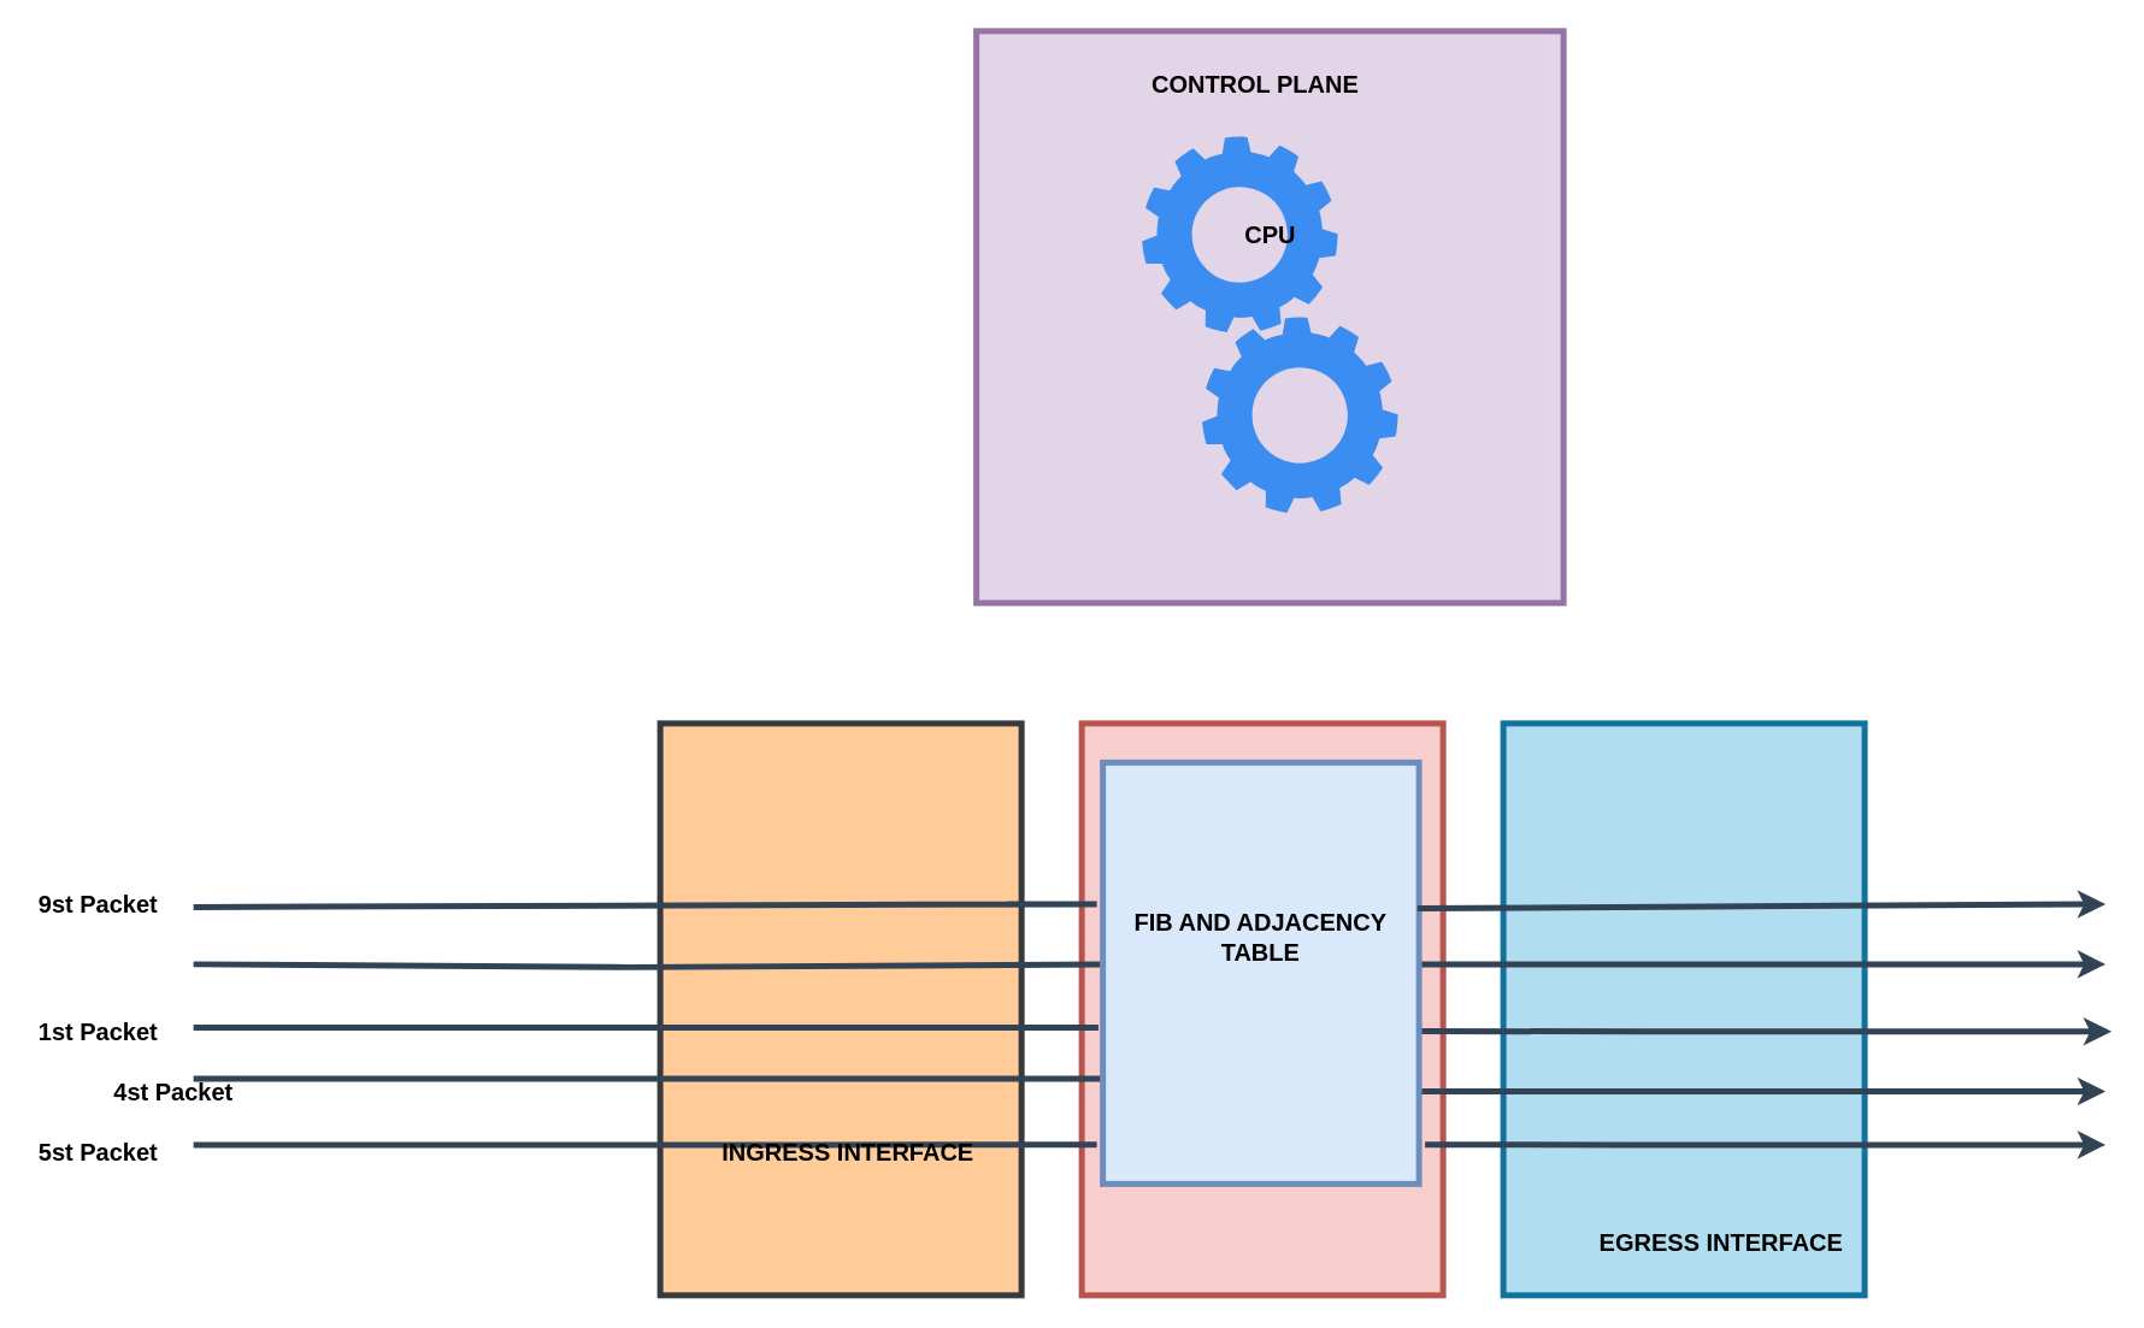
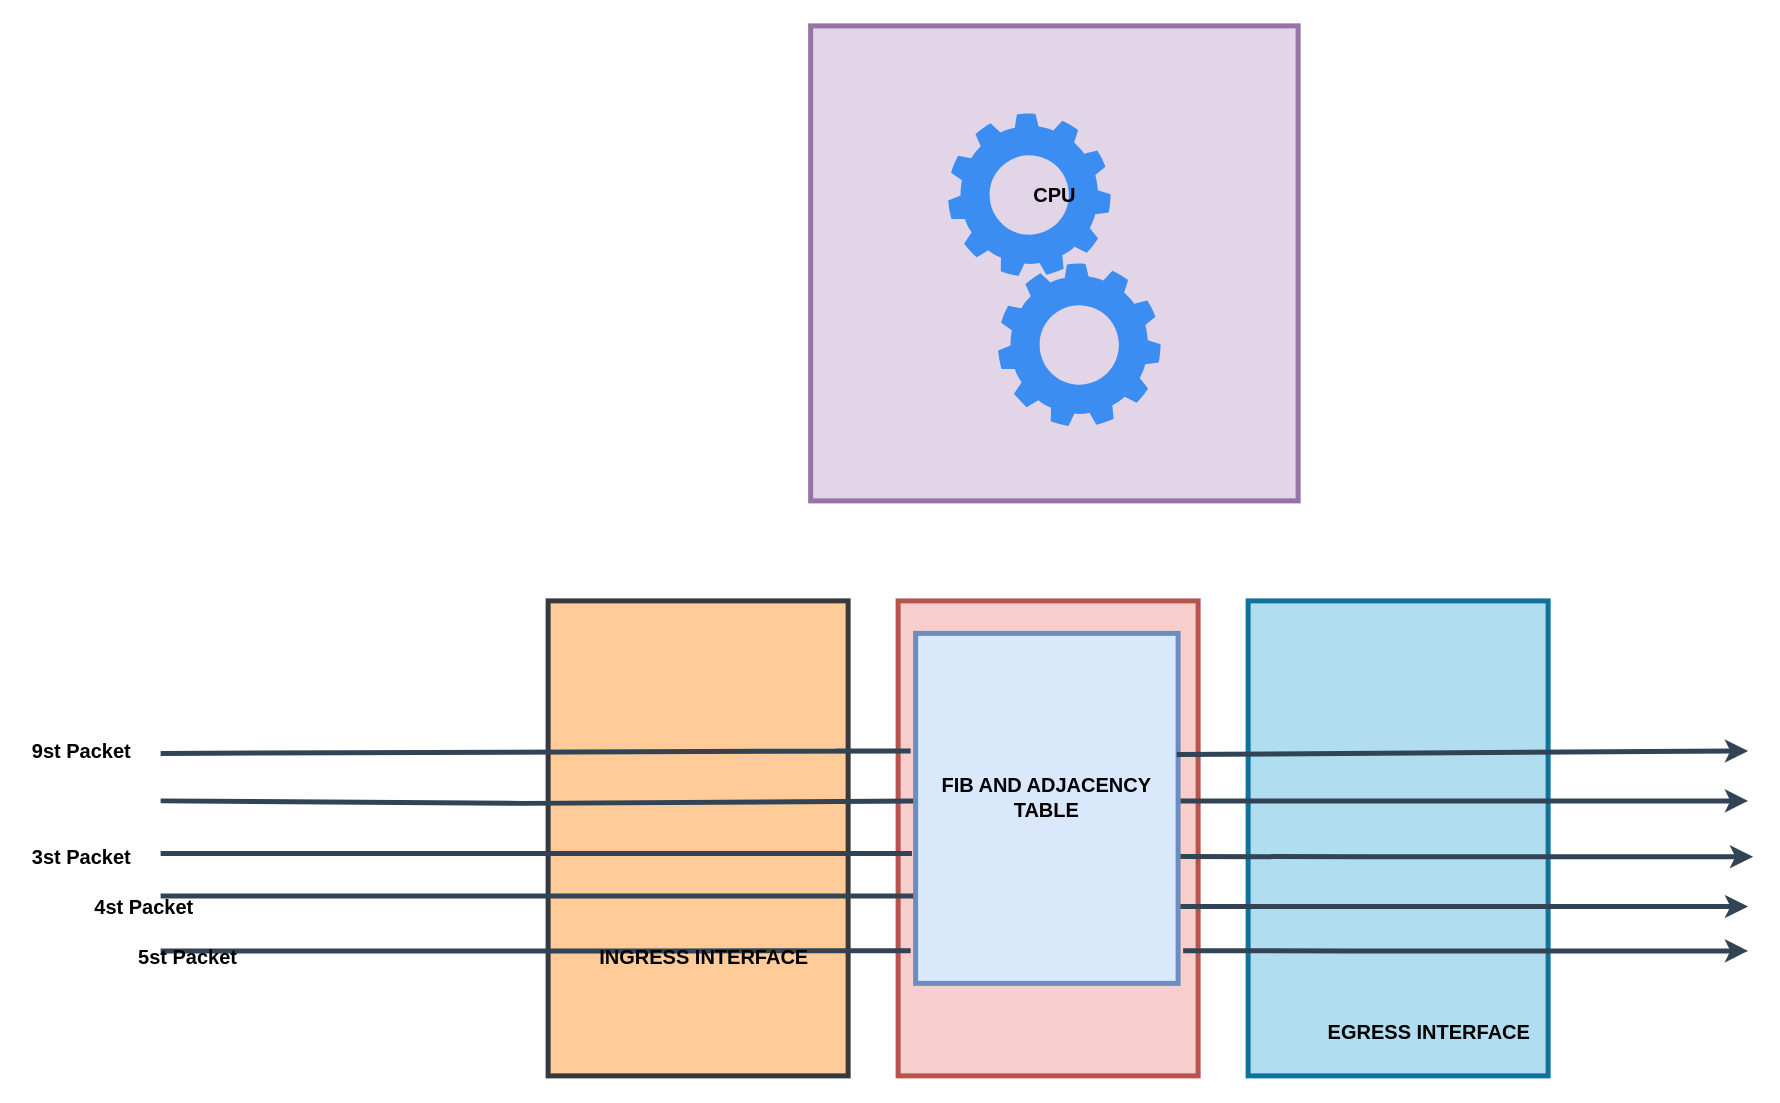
  <mxCell id="0" />
  <mxCell id="1" parent="0" />
  <mxCell id="2" value="" style="rounded=0;whiteSpace=wrap;html=1;strokeWidth=4;fillColor=#e1d5e7;strokeColor=#9673a6;" vertex="1" parent="1"><mxGeometry x="648" y="20" width="390" height="380" as="geometry" /></mxCell>
  <mxCell id="3" value="" style="sketch=0;html=1;aspect=fixed;strokeColor=none;shadow=0;fillColor=#3B8DF1;verticalAlign=top;labelPosition=center;verticalLabelPosition=bottom;shape=mxgraph.gcp2.gear" vertex="1" parent="1"><mxGeometry x="758" y="90" width="130" height="130" as="geometry" /></mxCell>
  <mxCell id="4" value="CPU" style="text;html=1;align=center;verticalAlign=middle;resizable=0;points=[];autosize=1;strokeColor=none;fillColor=none;fontStyle=1;fontSize=16;" vertex="1" parent="1"><mxGeometry x="813" y="140" width="60" height="30" as="geometry" /></mxCell>
  <mxCell id="5" value="" style="sketch=0;html=1;aspect=fixed;strokeColor=none;shadow=0;fillColor=#3B8DF1;verticalAlign=top;labelPosition=center;verticalLabelPosition=bottom;shape=mxgraph.gcp2.gear" vertex="1" parent="1"><mxGeometry x="798" y="210" width="130" height="130" as="geometry" /></mxCell>
- <mxCell id="6" value="CONTROL PLANE" style="text;html=1;align=center;verticalAlign=middle;resizable=0;points=[];autosize=1;strokeColor=none;fillColor=none;fontStyle=1;fontSize=16;" vertex="1" parent="1"><mxGeometry x="753" y="40" width="160" height="30" as="geometry" /></mxCell>
  <mxCell id="7" value="" style="rounded=0;whiteSpace=wrap;html=1;strokeWidth=4;fillColor=#ffcc99;strokeColor=#36393d;" vertex="1" parent="1"><mxGeometry x="438" y="480" width="240" height="380" as="geometry" /></mxCell>
  <mxCell id="8" value="" style="rounded=0;whiteSpace=wrap;html=1;strokeWidth=4;fillColor=#f8cecc;strokeColor=#b85450;" vertex="1" parent="1"><mxGeometry x="718" y="480" width="240" height="380" as="geometry" /></mxCell>
  <mxCell id="9" value="" style="rounded=0;whiteSpace=wrap;html=1;strokeWidth=4;fillColor=#b1ddf0;strokeColor=#10739e;" vertex="1" parent="1"><mxGeometry x="998" y="480" width="240" height="380" as="geometry" /></mxCell>
  <mxCell id="10" value="" style="endArrow=none;html=1;rounded=0;strokeWidth=4;endFill=0;fillColor=#647687;strokeColor=#314354;exitX=-0.019;exitY=0.907;exitDx=0;exitDy=0;exitPerimeter=0;" edge="1" parent="1" source="24"><mxGeometry width="50" height="50" relative="1" as="geometry"><mxPoint x="698" y="760" as="sourcePoint" /><mxPoint x="128" y="760" as="targetPoint" /><Array as="points"><mxPoint x="535" y="760" /></Array></mxGeometry></mxCell>
  <mxCell id="11" value="" style="endArrow=none;html=1;rounded=0;strokeWidth=4;endFill=0;fillColor=#647687;strokeColor=#314354;exitX=0;exitY=0.75;exitDx=0;exitDy=0;" edge="1" parent="1" source="24"><mxGeometry width="50" height="50" relative="1" as="geometry"><mxPoint x="758" y="276" as="sourcePoint" /><mxPoint x="128" y="716" as="targetPoint" /><Array as="points"><mxPoint x="490" y="716" /></Array></mxGeometry></mxCell>
  <mxCell id="12" value="" style="endArrow=none;html=1;rounded=0;strokeWidth=4;endFill=0;fillColor=#647687;strokeColor=#314354;exitX=-0.014;exitY=0.629;exitDx=0;exitDy=0;exitPerimeter=0;" edge="1" parent="1" source="24"><mxGeometry width="50" height="50" relative="1" as="geometry"><mxPoint x="758" y="242" as="sourcePoint" /><mxPoint x="128" y="682" as="targetPoint" /><Array as="points"><mxPoint x="456" y="682" /></Array></mxGeometry></mxCell>
  <mxCell id="13" value="" style="endArrow=none;html=1;rounded=0;strokeWidth=4;endFill=0;fillColor=#647687;strokeColor=#314354;exitX=-0.005;exitY=0.479;exitDx=0;exitDy=0;exitPerimeter=0;" edge="1" parent="1" source="24"><mxGeometry width="50" height="50" relative="1" as="geometry"><mxPoint x="758" y="202" as="sourcePoint" /><mxPoint x="128" y="640" as="targetPoint" /><Array as="points"><mxPoint x="418" y="642" /></Array></mxGeometry></mxCell>
  <mxCell id="14" value="" style="endArrow=classic;html=1;rounded=0;fillColor=#647687;strokeColor=#314354;strokeWidth=4;exitX=0.981;exitY=0.479;exitDx=0;exitDy=0;exitPerimeter=0;" edge="1" parent="1" source="24"><mxGeometry width="50" height="50" relative="1" as="geometry"><mxPoint x="968" y="640" as="sourcePoint" /><mxPoint x="1398" y="640" as="targetPoint" /><Array as="points"><mxPoint x="1188" y="640" /></Array></mxGeometry></mxCell>
  <mxCell id="15" value="" style="endArrow=classic;html=1;rounded=0;fillColor=#647687;strokeColor=#314354;strokeWidth=4;" edge="1" parent="1"><mxGeometry width="50" height="50" relative="1" as="geometry"><mxPoint x="942" y="684.5" as="sourcePoint" /><mxPoint x="1402" y="684.7" as="targetPoint" /><Array as="points"><mxPoint x="1092" y="684.7" /><mxPoint x="1162" y="684.7" /></Array></mxGeometry></mxCell>
  <mxCell id="16" value="" style="endArrow=classic;html=1;rounded=0;fillColor=#647687;strokeColor=#314354;strokeWidth=4;" edge="1" parent="1"><mxGeometry width="50" height="50" relative="1" as="geometry"><mxPoint x="942" y="724.5" as="sourcePoint" /><mxPoint x="1398" y="724.5" as="targetPoint" /><Array as="points"><mxPoint x="988" y="724.5" /><mxPoint x="1118" y="724.5" /></Array></mxGeometry></mxCell>
  <mxCell id="17" value="" style="endArrow=classic;html=1;rounded=0;fillColor=#647687;strokeColor=#314354;strokeWidth=4;exitX=1.019;exitY=0.907;exitDx=0;exitDy=0;exitPerimeter=0;" edge="1" parent="1" source="24"><mxGeometry width="50" height="50" relative="1" as="geometry"><mxPoint x="928" y="322" as="sourcePoint" /><mxPoint x="1398" y="760" as="targetPoint" /><Array as="points"><mxPoint x="1078" y="760" /></Array></mxGeometry></mxCell>
  <mxCell id="18" value="INGRESS INTERFACE" style="text;html=1;strokeColor=none;fillColor=none;align=center;verticalAlign=middle;whiteSpace=wrap;rounded=0;strokeWidth=5;fontSize=16;fontStyle=1" vertex="1" parent="1"><mxGeometry x="473" y="750" width="180" height="30" as="geometry" /></mxCell>
  <mxCell id="19" value="EGRESS INTERFACE" style="text;html=1;strokeColor=none;fillColor=none;align=center;verticalAlign=middle;whiteSpace=wrap;rounded=0;strokeWidth=5;fontSize=16;fontStyle=1" vertex="1" parent="1"><mxGeometry x="1053" y="810" width="180" height="30" as="geometry" /></mxCell>
  <mxCell id="20" value="9st Packet" style="text;html=1;strokeColor=none;fillColor=none;align=center;verticalAlign=middle;whiteSpace=wrap;rounded=0;strokeWidth=5;fontSize=16;fontStyle=1" vertex="1" parent="1"><mxGeometry x="20" y="585" width="90" height="30" as="geometry" /></mxCell>
- <mxCell id="21" value="1st Packet" style="text;html=1;strokeColor=none;fillColor=none;align=center;verticalAlign=middle;whiteSpace=wrap;rounded=0;strokeWidth=5;fontSize=16;fontStyle=1" vertex="1" parent="1"><mxGeometry x="20" y="670" width="90" height="30" as="geometry" /></mxCell>
+ <mxCell id="21" value="3st Packet" style="text;html=1;strokeColor=none;fillColor=none;align=center;verticalAlign=middle;whiteSpace=wrap;rounded=0;strokeWidth=5;fontSize=16;fontStyle=1" vertex="1" parent="1"><mxGeometry x="20" y="670" width="90" height="30" as="geometry" /></mxCell>
  <mxCell id="22" value="4st Packet" style="text;html=1;strokeColor=none;fillColor=none;align=center;verticalAlign=middle;whiteSpace=wrap;rounded=0;strokeWidth=5;fontSize=16;fontStyle=1" vertex="1" parent="1"><mxGeometry x="70" y="710" width="90" height="30" as="geometry" /></mxCell>
- <mxCell id="23" value="5st Packet" style="text;html=1;strokeColor=none;fillColor=none;align=center;verticalAlign=middle;whiteSpace=wrap;rounded=0;strokeWidth=5;fontSize=16;fontStyle=1" vertex="1" parent="1"><mxGeometry x="20" y="750" width="90" height="30" as="geometry" /></mxCell>
+ <mxCell id="23" value="5st Packet" style="text;html=1;strokeColor=none;fillColor=none;align=center;verticalAlign=middle;whiteSpace=wrap;rounded=0;strokeWidth=5;fontSize=16;fontStyle=1" vertex="1" parent="1"><mxGeometry x="105" y="750" width="90" height="30" as="geometry" /></mxCell>
  <mxCell id="24" value="" style="rounded=0;whiteSpace=wrap;html=1;strokeWidth=4;fillColor=#dae8fc;strokeColor=#6c8ebf;" vertex="1" parent="1"><mxGeometry x="732" y="506" width="210" height="280" as="geometry" /></mxCell>
- <mxCell id="25" value="FIB AND ADJACENCY TABLE" style="text;html=1;strokeColor=none;fillColor=none;align=center;verticalAlign=middle;whiteSpace=wrap;rounded=0;strokeWidth=5;fontSize=16;fontStyle=1" vertex="1" parent="1"><mxGeometry x="747" y="607" width="180" height="30" as="geometry" /></mxCell>
+ <mxCell id="25" value="FIB AND ADJACENCY TABLE" style="text;html=1;strokeColor=none;fillColor=none;align=center;verticalAlign=middle;whiteSpace=wrap;rounded=0;strokeWidth=5;fontSize=16;fontStyle=1" vertex="1" parent="1"><mxGeometry x="747" y="622" width="180" height="30" as="geometry" /></mxCell>
  <mxCell id="26" value="" style="endArrow=none;html=1;rounded=0;strokeWidth=4;endFill=0;fillColor=#647687;strokeColor=#314354;" edge="1" parent="1"><mxGeometry width="50" height="50" relative="1" as="geometry"><mxPoint x="728" y="600" as="sourcePoint" /><mxPoint x="128" y="602" as="targetPoint" /><Array as="points"><mxPoint x="668" y="600" /><mxPoint x="728" y="600" /></Array></mxGeometry></mxCell>
  <mxCell id="27" value="" style="endArrow=classic;html=1;rounded=0;fillColor=#647687;strokeColor=#314354;strokeWidth=4;exitX=0.995;exitY=0.346;exitDx=0;exitDy=0;exitPerimeter=0;" edge="1" parent="1" source="24"><mxGeometry width="50" height="50" relative="1" as="geometry"><mxPoint x="928" y="600" as="sourcePoint" /><mxPoint x="1398" y="600" as="targetPoint" /><Array as="points" /></mxGeometry></mxCell>
